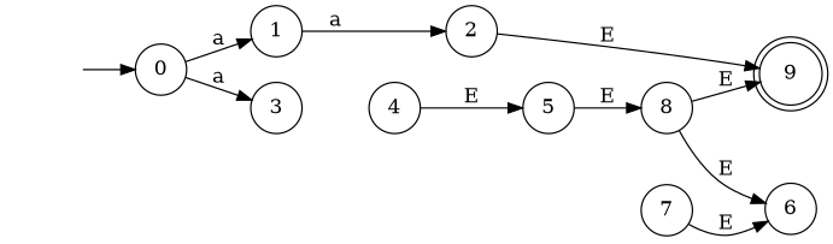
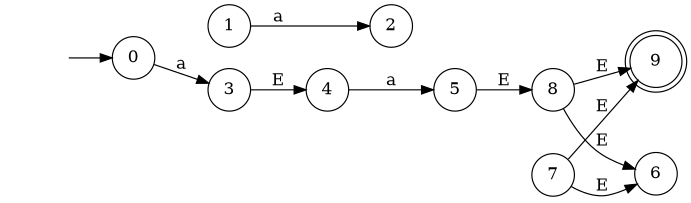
  digraph {
    rankdir=LR
    node [shape=circle]
    9 [shape=doublecircle]
    0
    1
    3
    2
    "" [shape=none]
    4
    5
    8
    6
    7
-   0 -> 1 [label=a]
    0 -> 3 [label=a]
    1 -> 2 [label=a]
+   3 -> 4 [label=E]
    "" -> 0
-   4 -> 5 [label=E]
+   4 -> 5 [label=a]
    5 -> 8 [label=E]
    8 -> 9 [label=E]
    8 -> 6 [label=E]
-   2 -> 9 [label=E]
+   7 -> 9 [label=E]
    7 -> 6 [label=E]
  }
